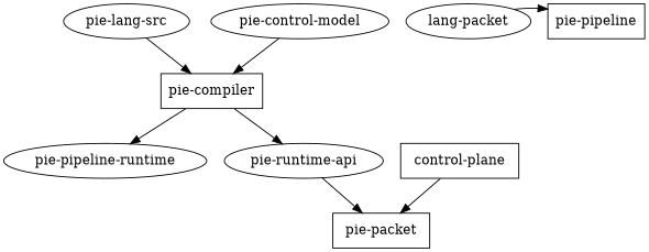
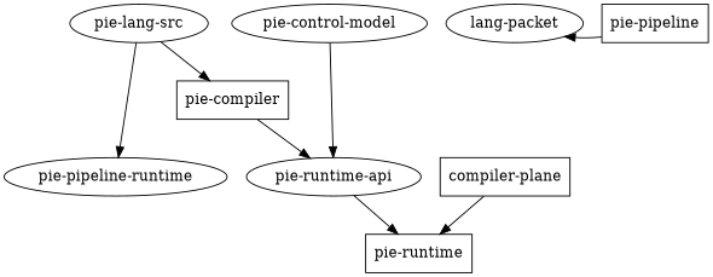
  digraph {
    "pie-lang-src"
    n2 [label="pie-control-model"]
    "pie-pipeline-runtime"
    "pie-runtime-api"
    n5 [label="lang-packet"]
    "pie-pipeline" [shape=rect]
    "pie-compiler" [shape=rect]
-   "pie-runtime" [shape=rect label="pie-packet"]
-   "control-plane" [shape=rect]
+   "pie-runtime" [shape=rect]
+   "control-plane" [shape=rect label="compiler-plane"]
    subgraph sub_1 {
      rank=same
      "pie-lang-src"
      n2
    }
    subgraph sub_2 {
      rank=same
      "pie-pipeline-runtime"
      "pie-runtime-api"
    }
    subgraph sub_3 {
      rank=same
      n5
      "pie-pipeline"
    }
    "pie-lang-src" -> "pie-compiler"
-   n2 -> "pie-compiler"
+   n2 -> "pie-runtime-api"
    "pie-runtime-api" -> "pie-runtime"
-   n5 -> "pie-pipeline"
-   "pie-compiler" -> "pie-pipeline-runtime"
+   "pie-pipeline" -> n5
+   "pie-lang-src" -> "pie-pipeline-runtime"
    "pie-compiler" -> "pie-runtime-api"
    "control-plane" -> "pie-runtime"
  }
